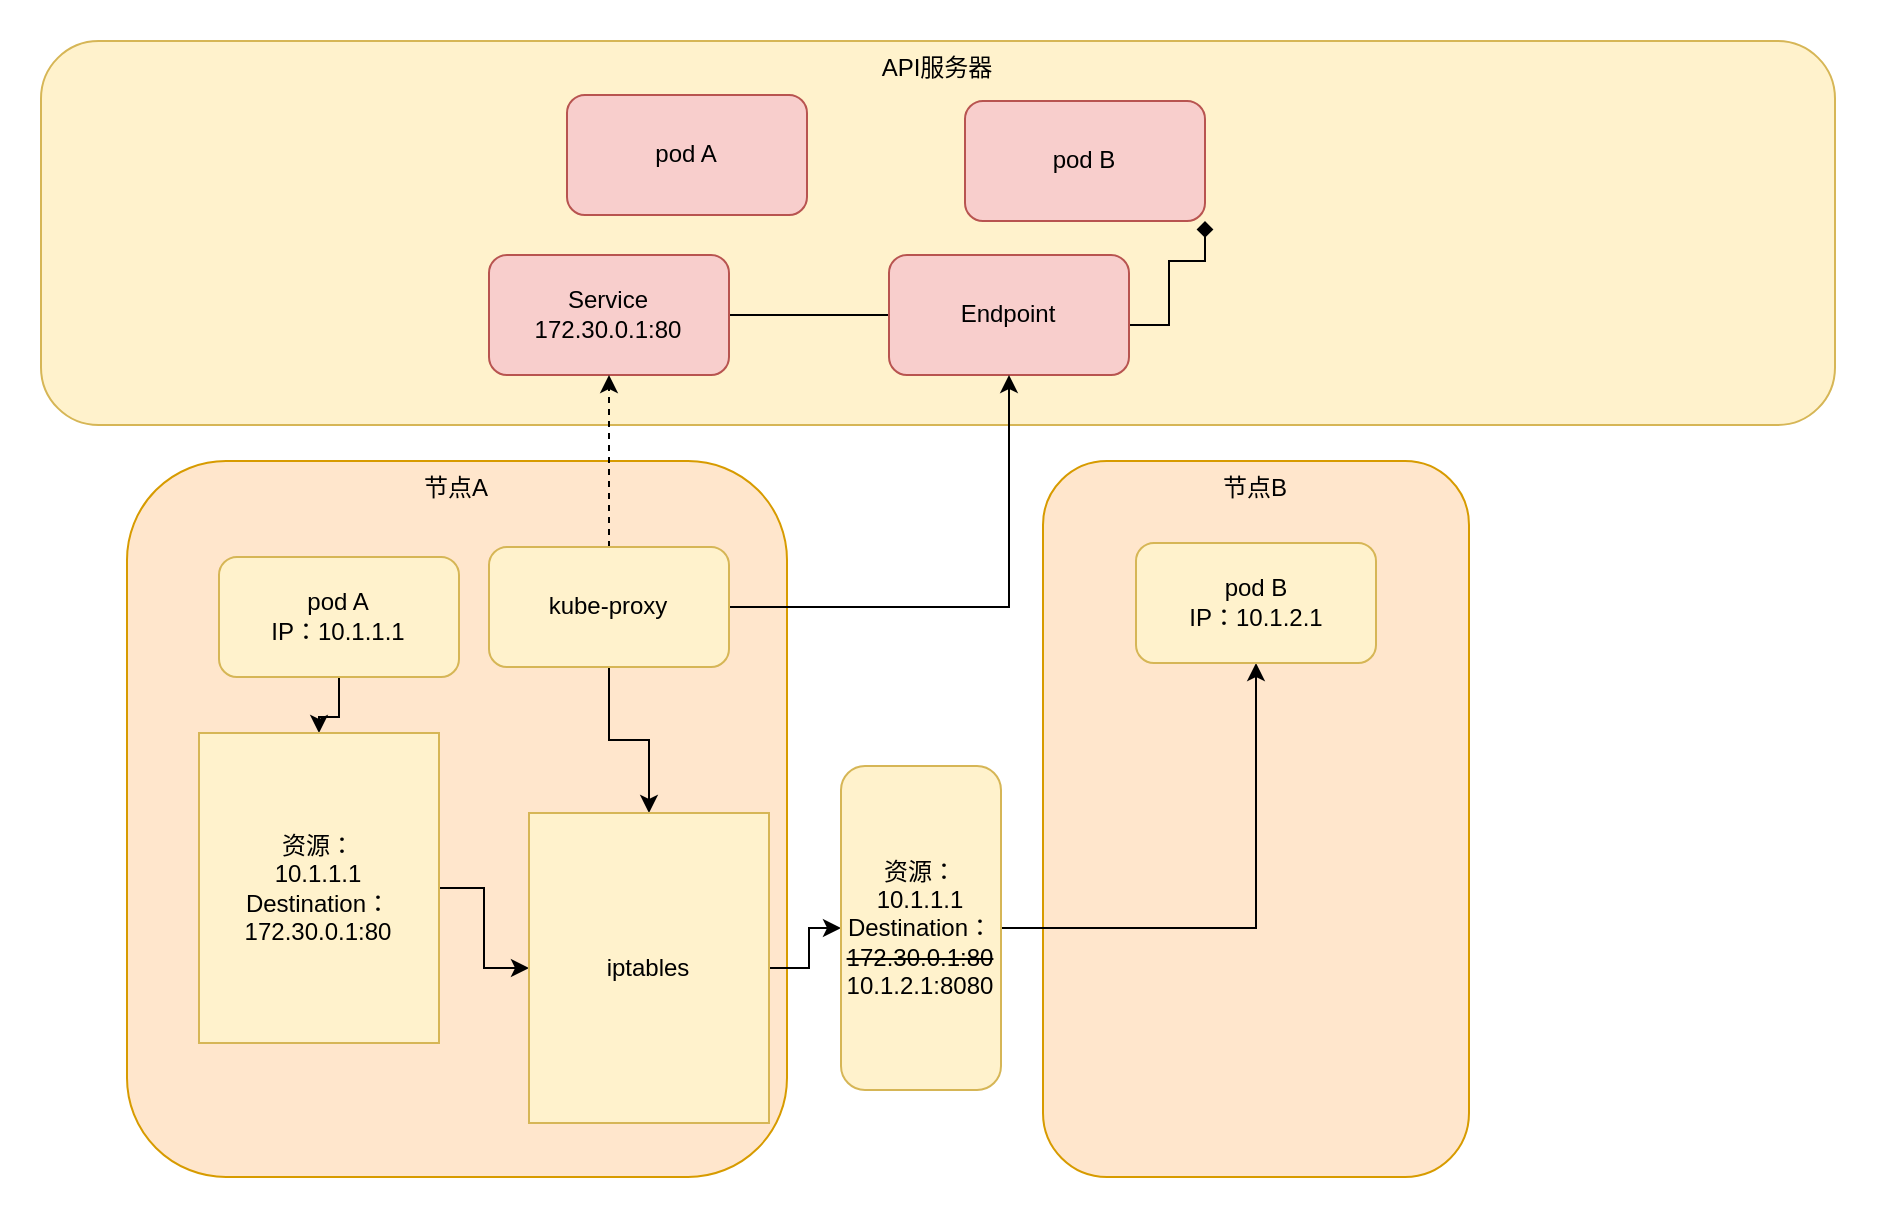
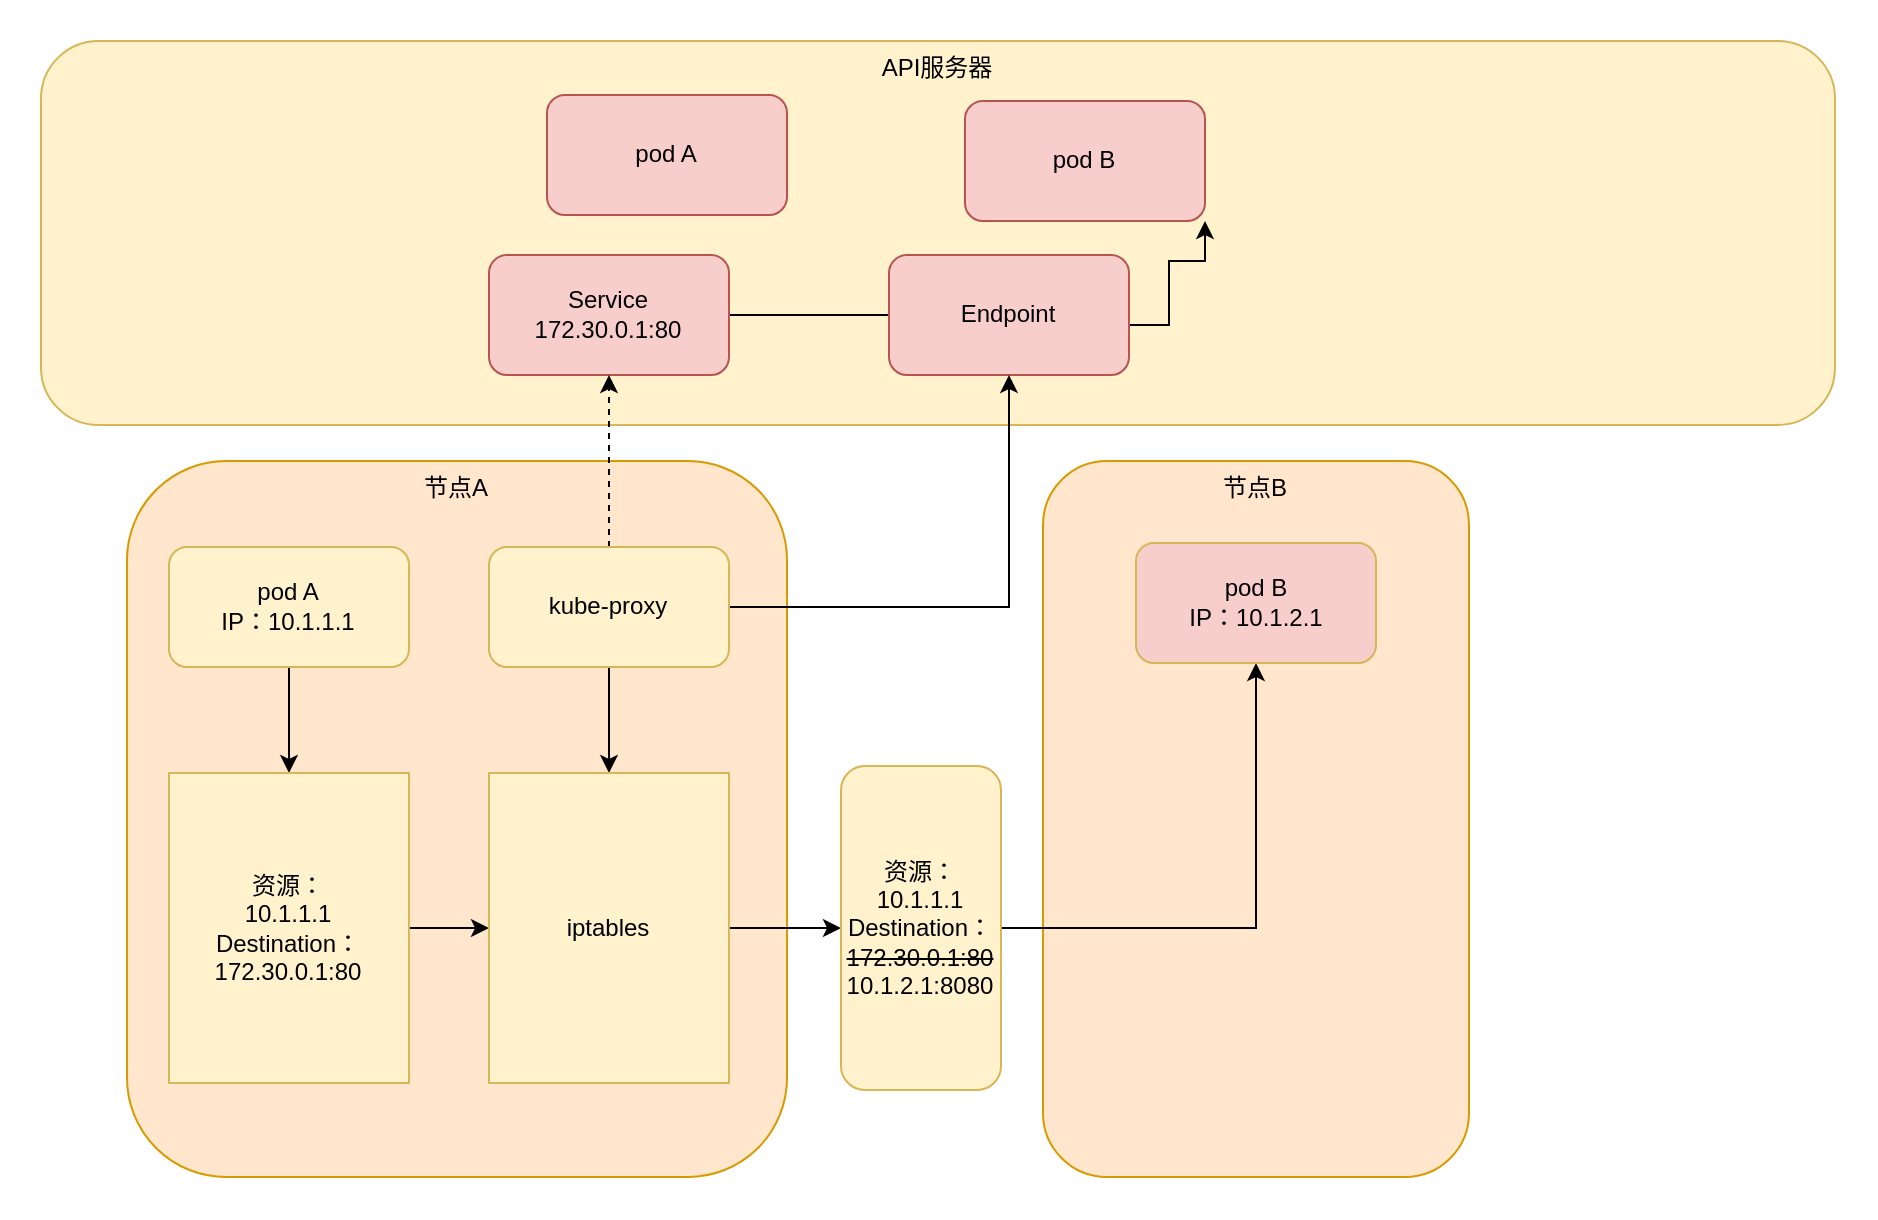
  <mxCell id="0" />
  <mxCell id="1" parent="0" />
  <mxCell id="2" value="API服务器" style="rounded=1;whiteSpace=wrap;html=1;verticalAlign=top;fillColor=#fff2cc;strokeColor=#d6b656;" vertex="1" parent="1"><mxGeometry y="20" width="897" height="192" as="geometry" x="20" /></mxCell>
  <mxCell id="3" value="节点A" style="rounded=1;whiteSpace=wrap;html=1;verticalAlign=top;fillColor=#ffe6cc;strokeColor=#d79b00;" vertex="1" parent="1"><mxGeometry x="63" y="230" width="330" height="358" as="geometry" /></mxCell>
  <mxCell id="4" value="节点B" style="rounded=1;whiteSpace=wrap;html=1;verticalAlign=top;fillColor=#ffe6cc;strokeColor=#d79b00;" vertex="1" parent="1"><mxGeometry x="521" y="230" width="213" height="358" as="geometry" /></mxCell>
  <mxCell id="5" value="" style="edgeStyle=orthogonalEdgeStyle;rounded=0;orthogonalLoop=1;jettySize=auto;html=1;endArrow=none;" edge="1" parent="1" source="6" target="8"><mxGeometry relative="1" as="geometry" /></mxCell>
  <mxCell id="6" value="Service&lt;div&gt;172.30.0.1:80&lt;/div&gt;" style="rounded=1;whiteSpace=wrap;html=1;fillColor=#f8cecc;strokeColor=#b85450;" vertex="1" parent="1"><mxGeometry x="244" y="127" width="120" height="60" as="geometry" /></mxCell>
- <mxCell id="7" style="edgeStyle=orthogonalEdgeStyle;rounded=0;orthogonalLoop=1;jettySize=auto;html=1;entryX=1;entryY=1;entryDx=0;entryDy=0;endArrow=diamond;" edge="1" parent="1" source="8" target="10"><mxGeometry relative="1" as="geometry"><Array as="points"><mxPoint x="584" y="162" /><mxPoint x="584" y="130" /><mxPoint x="602" y="130" /></Array></mxGeometry></mxCell>
+ <mxCell id="7" style="edgeStyle=orthogonalEdgeStyle;rounded=0;orthogonalLoop=1;jettySize=auto;html=1;entryX=1;entryY=1;entryDx=0;entryDy=0;" edge="1" parent="1" source="8" target="10"><mxGeometry relative="1" as="geometry"><Array as="points"><mxPoint x="584" y="162" /><mxPoint x="584" y="130" /><mxPoint x="602" y="130" /></Array></mxGeometry></mxCell>
  <mxCell id="8" value="Endpoint" style="rounded=1;whiteSpace=wrap;html=1;fillColor=#f8cecc;strokeColor=#b85450;" vertex="1" parent="1"><mxGeometry x="444" y="127" width="120" height="60" as="geometry" /></mxCell>
- <mxCell id="9" value="pod A" style="rounded=1;whiteSpace=wrap;html=1;fillColor=#f8cecc;strokeColor=#b85450;" vertex="1" parent="1"><mxGeometry x="283" y="47" width="120" height="60" as="geometry" /></mxCell>
+ <mxCell id="9" value="pod A" style="rounded=1;whiteSpace=wrap;html=1;fillColor=#f8cecc;strokeColor=#b85450;" vertex="1" parent="1"><mxGeometry x="273" y="47" width="120" height="60" as="geometry" /></mxCell>
  <mxCell id="10" value="pod B" style="rounded=1;whiteSpace=wrap;html=1;fillColor=#f8cecc;strokeColor=#b85450;" vertex="1" parent="1"><mxGeometry x="482" y="50" width="120" height="60" as="geometry" /></mxCell>
  <mxCell id="11" style="edgeStyle=orthogonalEdgeStyle;rounded=0;orthogonalLoop=1;jettySize=auto;html=1;entryX=0.5;entryY=1;entryDx=0;entryDy=0;" edge="1" parent="1" source="14" target="8"><mxGeometry relative="1" as="geometry" /></mxCell>
  <mxCell id="12" style="edgeStyle=orthogonalEdgeStyle;rounded=0;orthogonalLoop=1;jettySize=auto;html=1;entryX=0.5;entryY=1;entryDx=0;entryDy=0;dashed=1;" edge="1" parent="1" source="14" target="6"><mxGeometry relative="1" as="geometry" /></mxCell>
  <mxCell id="13" style="edgeStyle=orthogonalEdgeStyle;rounded=0;orthogonalLoop=1;jettySize=auto;html=1;" edge="1" parent="1" source="14" target="20"><mxGeometry relative="1" as="geometry" /></mxCell>
  <mxCell id="14" value="kube-proxy" style="rounded=1;whiteSpace=wrap;html=1;fillColor=#fff2cc;strokeColor=#d6b656;" vertex="1" parent="1"><mxGeometry x="244" y="273" width="120" height="60" as="geometry" /></mxCell>
  <mxCell id="15" style="edgeStyle=orthogonalEdgeStyle;rounded=0;orthogonalLoop=1;jettySize=auto;html=1;" edge="1" parent="1" source="16" target="18"><mxGeometry relative="1" as="geometry" /></mxCell>
- <mxCell id="16" value="pod A&lt;div&gt;IP：10.1.1.1&lt;/div&gt;" style="rounded=1;whiteSpace=wrap;html=1;fillColor=#fff2cc;strokeColor=#d6b656;" vertex="1" parent="1"><mxGeometry x="109" y="278" width="120" height="60" as="geometry" /></mxCell>
+ <mxCell id="16" value="pod A&lt;div&gt;IP：10.1.1.1&lt;/div&gt;" style="rounded=1;whiteSpace=wrap;html=1;fillColor=#fff2cc;strokeColor=#d6b656;" vertex="1" parent="1"><mxGeometry x="84" y="273" width="120" height="60" as="geometry" /></mxCell>
  <mxCell id="17" style="edgeStyle=orthogonalEdgeStyle;rounded=0;orthogonalLoop=1;jettySize=auto;html=1;exitX=1;exitY=0.5;exitDx=0;exitDy=0;entryX=0;entryY=0.5;entryDx=0;entryDy=0;" edge="1" parent="1" source="18" target="20"><mxGeometry relative="1" as="geometry" /></mxCell>
- <mxCell id="18" value="资源：&lt;div&gt;10.1.1.1&lt;/div&gt;&lt;div&gt;Destination：&lt;/div&gt;&lt;div&gt;172.30.0.1:80&lt;/div&gt;" style="rounded=0;whiteSpace=wrap;html=1;fillColor=#fff2cc;strokeColor=#d6b656;" vertex="1" parent="1"><mxGeometry x="99" y="366" width="120" height="155" as="geometry" /></mxCell>
+ <mxCell id="18" value="资源：&lt;div&gt;10.1.1.1&lt;/div&gt;&lt;div&gt;Destination：&lt;/div&gt;&lt;div&gt;172.30.0.1:80&lt;/div&gt;" style="rounded=0;whiteSpace=wrap;html=1;fillColor=#fff2cc;strokeColor=#d6b656;" vertex="1" parent="1"><mxGeometry x="84" y="386" width="120" height="155" as="geometry" /></mxCell>
  <mxCell id="19" style="edgeStyle=orthogonalEdgeStyle;rounded=0;orthogonalLoop=1;jettySize=auto;html=1;exitX=1;exitY=0.5;exitDx=0;exitDy=0;entryX=0;entryY=0.5;entryDx=0;entryDy=0;" edge="1" parent="1" source="20" target="22"><mxGeometry relative="1" as="geometry" /></mxCell>
- <mxCell id="20" value="iptables" style="rounded=0;whiteSpace=wrap;html=1;fillColor=#fff2cc;strokeColor=#d6b656;" vertex="1" parent="1"><mxGeometry x="264" y="406" width="120" height="155" as="geometry" /></mxCell>
+ <mxCell id="20" value="iptables" style="rounded=0;whiteSpace=wrap;html=1;fillColor=#fff2cc;strokeColor=#d6b656;" vertex="1" parent="1"><mxGeometry x="244" y="386" width="120" height="155" as="geometry" /></mxCell>
  <mxCell id="21" style="edgeStyle=orthogonalEdgeStyle;rounded=0;orthogonalLoop=1;jettySize=auto;html=1;exitX=1;exitY=0.5;exitDx=0;exitDy=0;entryX=0.5;entryY=1;entryDx=0;entryDy=0;" edge="1" parent="1" source="22" target="23"><mxGeometry relative="1" as="geometry" /></mxCell>
  <mxCell id="22" value="资源：&lt;div&gt;10.1.1.1&lt;/div&gt;&lt;div&gt;Destination：&lt;/div&gt;&lt;div&gt;&lt;strike&gt;172.30.0.1:80&lt;/strike&gt;&lt;/div&gt;&lt;div&gt;10.1.2.1:8080&lt;/div&gt;" style="rounded=1;whiteSpace=wrap;html=1;fillColor=#fff2cc;strokeColor=#d6b656;" vertex="1" parent="1"><mxGeometry x="420" y="382.5" width="80" height="162" as="geometry" /></mxCell>
- <mxCell id="23" value="pod B&lt;div&gt;IP：10.1.2.1&lt;/div&gt;" style="rounded=1;whiteSpace=wrap;html=1;fillColor=#fff2cc;strokeColor=#d6b656;" vertex="1" parent="1"><mxGeometry x="567.5" y="271" width="120" height="60" as="geometry" /></mxCell>
+ <mxCell id="23" value="pod B&lt;div&gt;IP：10.1.2.1&lt;/div&gt;" style="rounded=1;whiteSpace=wrap;html=1;fillColor=#f8cecc;strokeColor=#d6b656;" vertex="1" parent="1"><mxGeometry x="567.5" y="271" width="120" height="60" as="geometry" /></mxCell>
